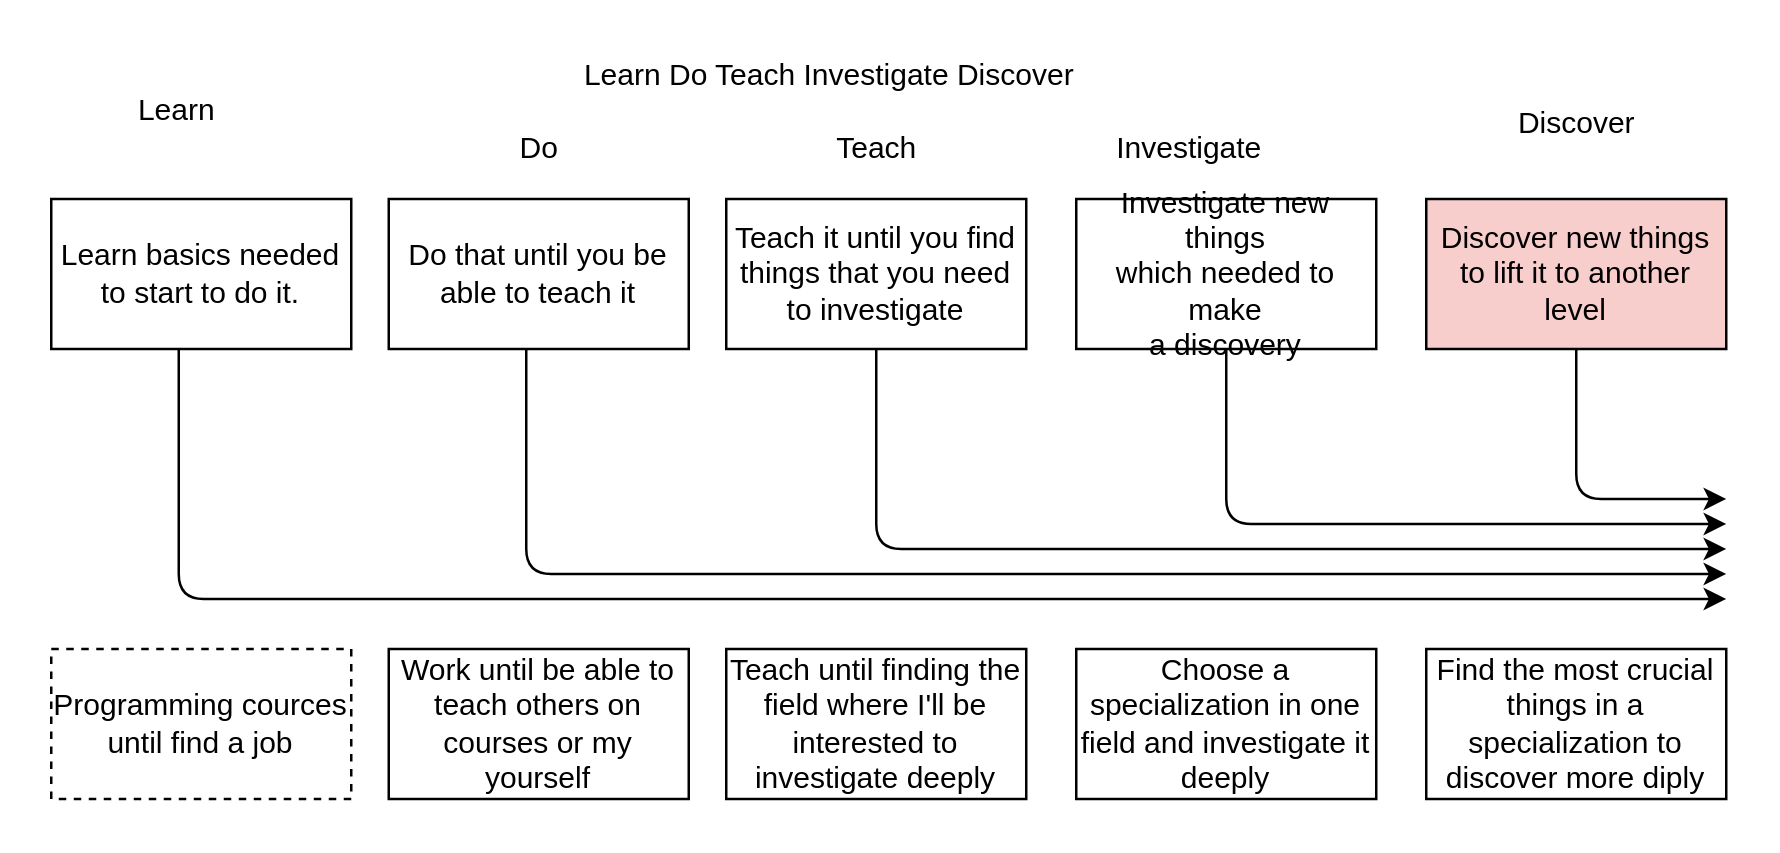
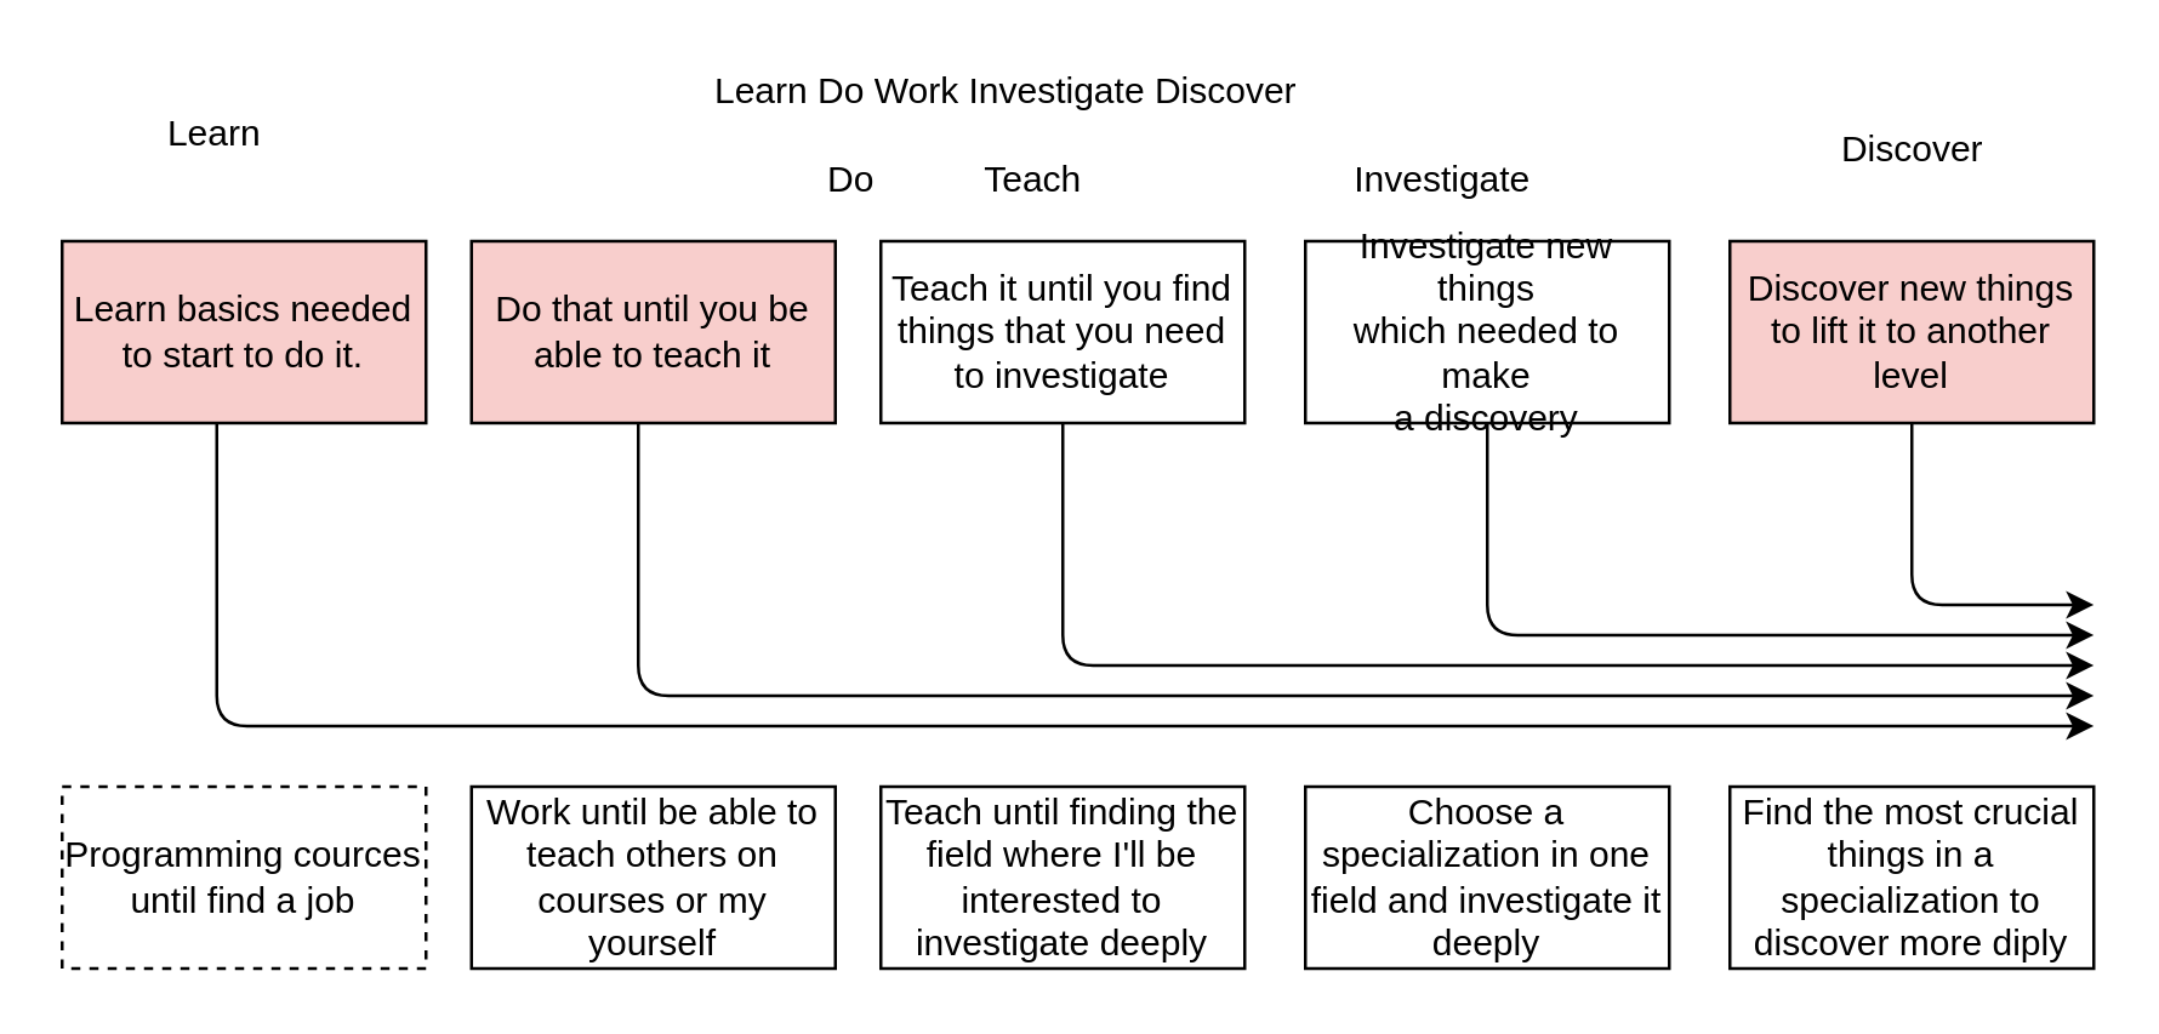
  <mxCell id="0" />
  <mxCell id="1" parent="0" />
- <mxCell id="2" value="Learn Do Teach Investigate Discover " style="text;html=1;align=center;verticalAlign=middle;resizable=0;points=[];autosize=1;" vertex="1" parent="1"><mxGeometry x="226" y="20" width="210" height="20" as="geometry" /></mxCell>
- <mxCell id="3" value="Learn basics needed to start to do it. " style="rounded=0;whiteSpace=wrap;html=1;" vertex="1" parent="1"><mxGeometry x="20" y="79" width="120" height="60" as="geometry" /></mxCell>
- <mxCell id="4" value="Do that until you be able to teach it" style="rounded=0;whiteSpace=wrap;html=1;" vertex="1" parent="1"><mxGeometry x="155" y="79" width="120" height="60" as="geometry" /></mxCell>
+ <mxCell id="2" value="Learn Do Work Investigate Discover " style="text;html=1;align=center;verticalAlign=middle;resizable=0;points=[];autosize=1;" vertex="1" parent="1"><mxGeometry x="226" y="20" width="210" height="20" as="geometry" /></mxCell>
+ <mxCell id="3" value="Learn basics needed to start to do it. " style="rounded=0;whiteSpace=wrap;html=1;fillColor=#f8cecc;" vertex="1" parent="1"><mxGeometry x="20" y="79" width="120" height="60" as="geometry" /></mxCell>
+ <mxCell id="4" value="Do that until you be able to teach it" style="rounded=0;whiteSpace=wrap;html=1;fillColor=#f8cecc;" vertex="1" parent="1"><mxGeometry x="155" y="79" width="120" height="60" as="geometry" /></mxCell>
  <mxCell id="5" value="Teach it until you find things that you need to investigate" style="rounded=0;whiteSpace=wrap;html=1;" vertex="1" parent="1"><mxGeometry x="290" y="79" width="120" height="60" as="geometry" /></mxCell>
  <mxCell id="6" value="&lt;div&gt;Investigate new things&lt;/div&gt;&lt;div&gt;which needed to make&lt;/div&gt;&lt;div&gt;a discovery&lt;br&gt;&lt;/div&gt;" style="rounded=0;whiteSpace=wrap;html=1;" vertex="1" parent="1"><mxGeometry x="430" y="79" width="120" height="60" as="geometry" /></mxCell>
  <mxCell id="7" value="Discover new things to lift it to another level" style="rounded=0;whiteSpace=wrap;html=1;fillColor=#f8cecc;" vertex="1" parent="1"><mxGeometry x="570" y="79" width="120" height="60" as="geometry" /></mxCell>
  <mxCell id="8" value="Learn" style="text;html=1;align=center;verticalAlign=middle;resizable=0;points=[];autosize=1;" vertex="1" parent="1"><mxGeometry x="45" y="34" width="50" height="20" as="geometry" /></mxCell>
- <mxCell id="9" value="Do" style="text;html=1;align=center;verticalAlign=middle;resizable=0;points=[];autosize=1;" vertex="1" parent="1"><mxGeometry x="200" y="49" width="30" height="20" as="geometry" /></mxCell>
- <mxCell id="10" value="Teach" style="text;html=1;align=center;verticalAlign=middle;resizable=0;points=[];autosize=1;" vertex="1" parent="1"><mxGeometry x="325" y="49" width="50" height="20" as="geometry" /></mxCell>
+ <mxCell id="9" value="Do" style="text;html=1;align=center;verticalAlign=middle;resizable=0;points=[];autosize=1;" vertex="1" parent="1"><mxGeometry x="265" y="49" width="30" height="20" as="geometry" /></mxCell>
+ <mxCell id="10" value="Teach" style="text;html=1;align=center;verticalAlign=middle;resizable=0;points=[];autosize=1;" vertex="1" parent="1"><mxGeometry x="315" y="49" width="50" height="20" as="geometry" /></mxCell>
  <mxCell id="11" value="Investigate" style="text;html=1;align=center;verticalAlign=middle;resizable=0;points=[];autosize=1;" vertex="1" parent="1"><mxGeometry x="440" y="49" width="70" height="20" as="geometry" /></mxCell>
  <mxCell id="12" value="Discover" style="text;html=1;align=center;verticalAlign=middle;resizable=0;points=[];autosize=1;" vertex="1" parent="1"><mxGeometry x="600" y="39" width="60" height="20" as="geometry" /></mxCell>
  <mxCell id="13" value="" style="endArrow=classic;html=1;" edge="1" parent="1"><mxGeometry width="50" height="50" relative="1" as="geometry"><mxPoint x="71" y="139" as="sourcePoint" /><mxPoint x="690" y="239" as="targetPoint" /><Array as="points"><mxPoint x="71" y="239" /></Array></mxGeometry></mxCell>
  <mxCell id="14" value="" style="endArrow=classic;html=1;" edge="1" parent="1"><mxGeometry width="50" height="50" relative="1" as="geometry"><mxPoint x="210" y="139" as="sourcePoint" /><mxPoint x="690" y="229" as="targetPoint" /><Array as="points"><mxPoint x="210" y="229" /></Array></mxGeometry></mxCell>
  <mxCell id="15" value="" style="endArrow=classic;html=1;" edge="1" parent="1"><mxGeometry width="50" height="50" relative="1" as="geometry"><mxPoint x="350" y="139" as="sourcePoint" /><mxPoint x="690" y="219" as="targetPoint" /><Array as="points"><mxPoint x="350" y="219" /></Array></mxGeometry></mxCell>
  <mxCell id="16" value="" style="endArrow=classic;html=1;" edge="1" parent="1"><mxGeometry width="50" height="50" relative="1" as="geometry"><mxPoint x="490" y="139" as="sourcePoint" /><mxPoint x="690" y="209" as="targetPoint" /><Array as="points"><mxPoint x="490" y="209" /><mxPoint x="660" y="209" /></Array></mxGeometry></mxCell>
  <mxCell id="17" value="" style="endArrow=classic;html=1;" edge="1" parent="1"><mxGeometry width="50" height="50" relative="1" as="geometry"><mxPoint x="630" y="139" as="sourcePoint" /><mxPoint x="690" y="199" as="targetPoint" /><Array as="points"><mxPoint x="630" y="199" /></Array></mxGeometry></mxCell>
  <mxCell id="18" value="Programming cources until find a job" style="rounded=0;whiteSpace=wrap;html=1;dashed=1;" vertex="1" parent="1"><mxGeometry x="20" y="259" width="120" height="60" as="geometry" /></mxCell>
  <mxCell id="19" value="Work until be able to teach others on courses or my yourself" style="rounded=0;whiteSpace=wrap;html=1;" vertex="1" parent="1"><mxGeometry x="155" y="259" width="120" height="60" as="geometry" /></mxCell>
  <mxCell id="20" value="Teach until finding the field where I'll be interested to investigate deeply" style="rounded=0;whiteSpace=wrap;html=1;" vertex="1" parent="1"><mxGeometry x="290" y="259" width="120" height="60" as="geometry" /></mxCell>
  <mxCell id="21" value="Choose a specialization in one field and investigate it deeply" style="rounded=0;whiteSpace=wrap;html=1;" vertex="1" parent="1"><mxGeometry x="430" y="259" width="120" height="60" as="geometry" /></mxCell>
  <mxCell id="22" value="Find the most crucial things in a specialization to discover more diply" style="rounded=0;whiteSpace=wrap;html=1;" vertex="1" parent="1"><mxGeometry x="570" y="259" width="120" height="60" as="geometry" /></mxCell>
